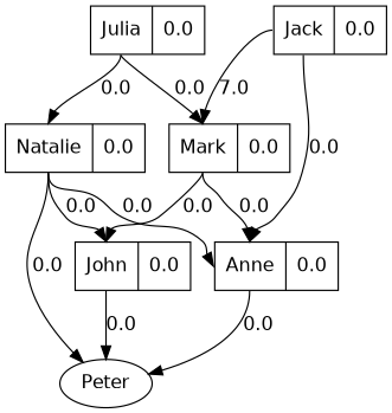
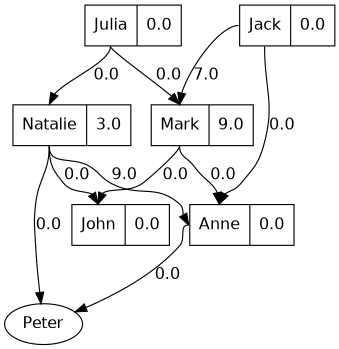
  digraph {
    fontname="DejaVu Sans"
    node [fillcolor="blue:orange" fontname="DejaVu Sans" shape=record]
    edge [fontname="DejaVu Sans" headport=id tailport=id]
    n1 [label="<id> Julia|0.0"]
-   n2 [label="<id> Mark|0.0"]
-   n3 [label="<id> Natalie|0.0"]
+   n2 [label="<id> Mark|9.0"]
+   n3 [label="<id> Natalie|3.0"]
    n4 [label="<id> Anne|0.0"]
    n5 [label="<id> John|0.0"]
    Peter [fillcolor="" shape=""]
    n7 [label="<id> Jack|0.0"]
    n1 -> n2 [label=0.0]
    n1 -> n3 [label=0.0]
    n2 -> n4 [label=0.0]
    n2 -> n5 [label=0.0]
-   n3 -> n4 [label=0.0]
+   n3 -> n4 [label=9.0]
    n3 -> n5 [label=0.0]
    n3 -> Peter [label=0.0]
    n4 -> Peter [label=0.0]
-   n5 -> Peter [label=0.0]
    n7 -> n2 [label=7.0]
    n7 -> n4 [label=0.0]
  }
